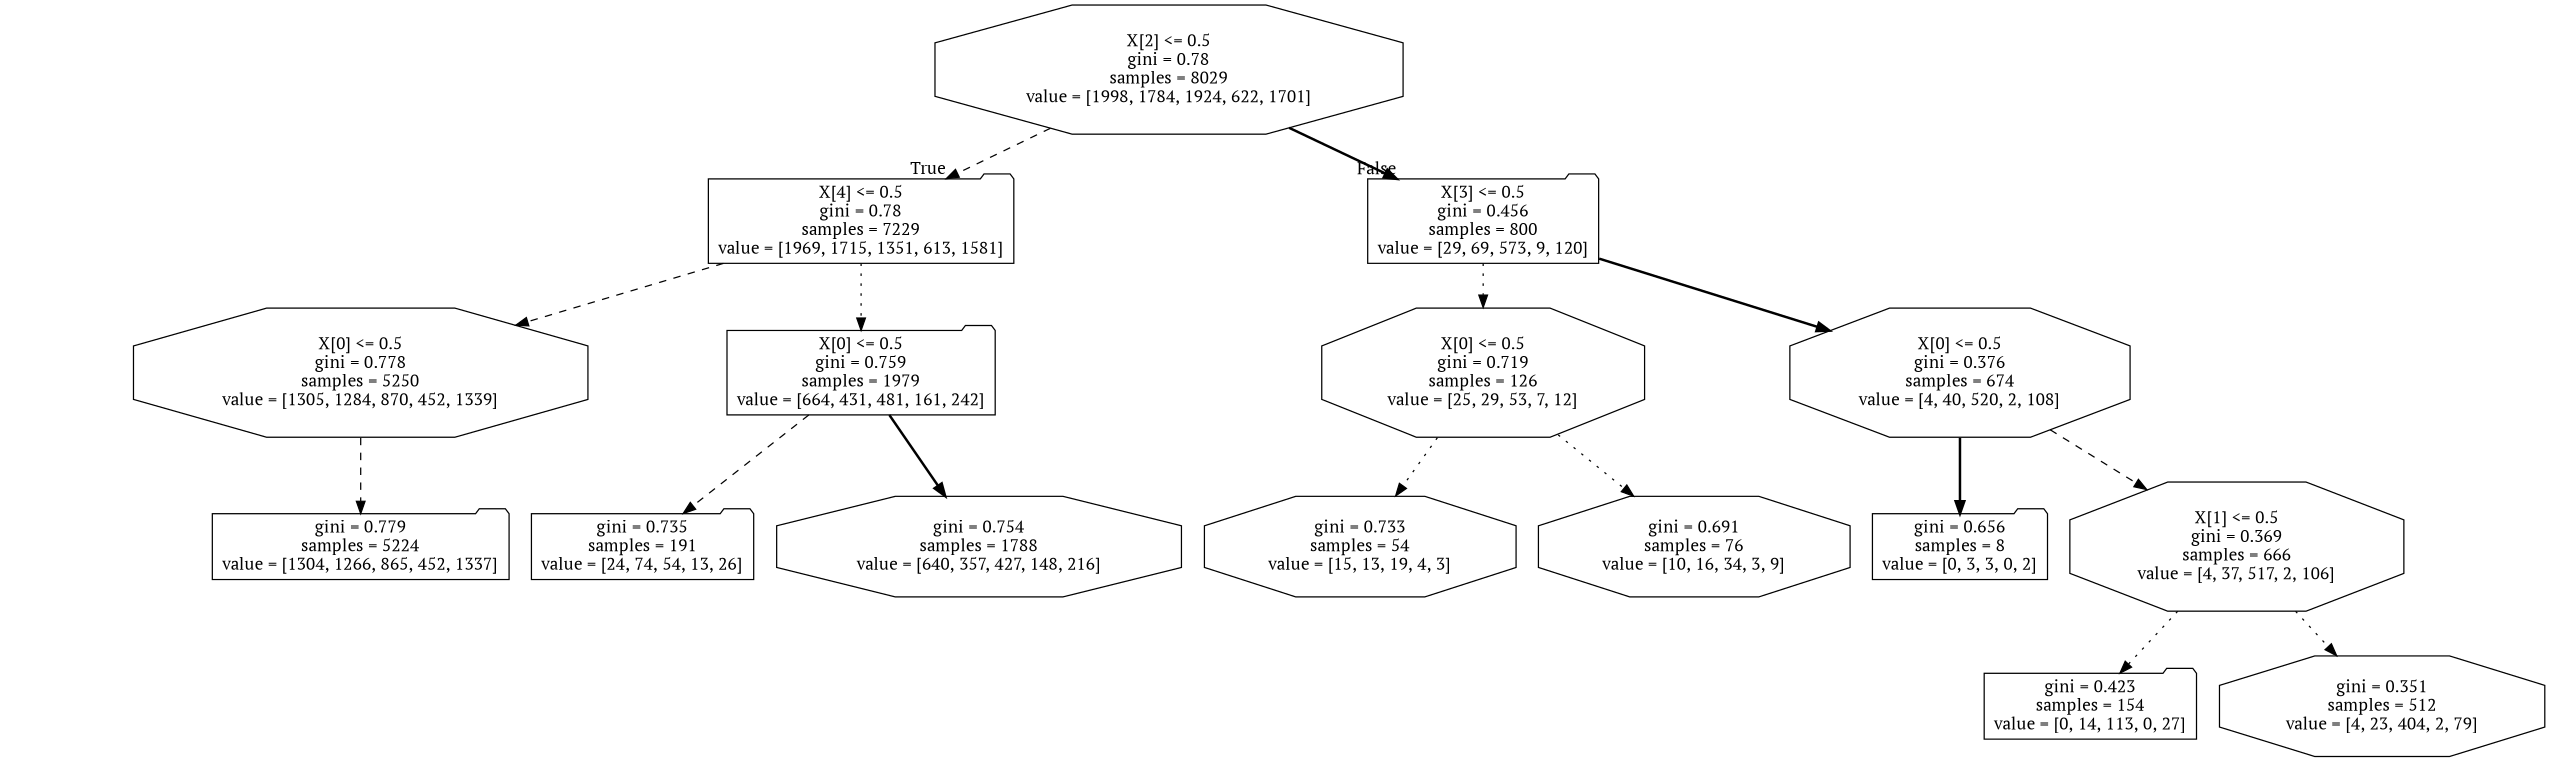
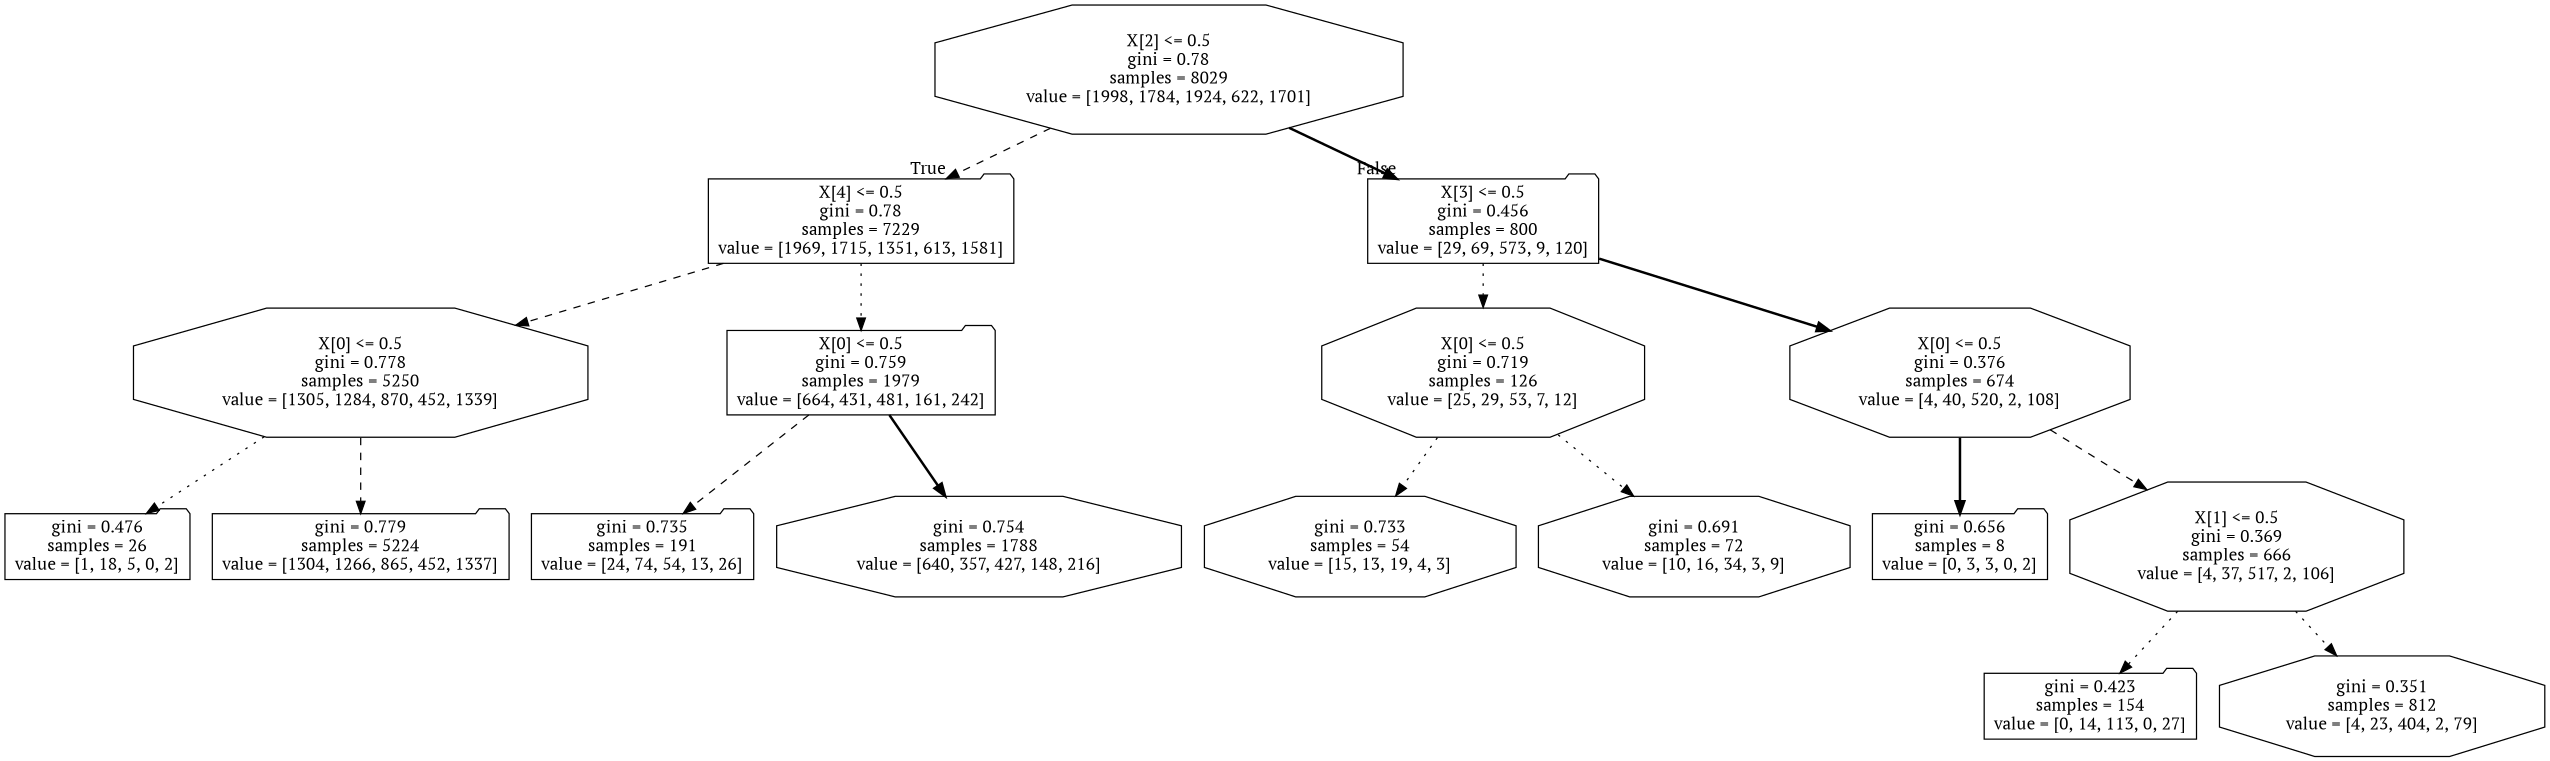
  digraph {
    fontname="PT Serif"
    node [fontname="PT Serif" shape=octagon]
    edge [fontname="PT Serif" style=dotted]
    n1 [label="X[2] <= 0.5\ngini = 0.78\nsamples = 8029\nvalue = [1998, 1784, 1924, 622, 1701]"]
    n2 [label="X[4] <= 0.5\ngini = 0.78\nsamples = 7229\nvalue = [1969, 1715, 1351, 613, 1581]" shape=folder]
    n3 [label="X[3] <= 0.5\ngini = 0.456\nsamples = 800\nvalue = [29, 69, 573, 9, 120]" shape=folder]
    n4 [label="X[0] <= 0.5\ngini = 0.778\nsamples = 5250\nvalue = [1305, 1284, 870, 452, 1339]"]
    n5 [label="X[0] <= 0.5\ngini = 0.759\nsamples = 1979\nvalue = [664, 431, 481, 161, 242]" shape=folder]
    n6 [label="X[0] <= 0.5\ngini = 0.719\nsamples = 126\nvalue = [25, 29, 53, 7, 12]"]
    n7 [label="X[0] <= 0.5\ngini = 0.376\nsamples = 674\nvalue = [4, 40, 520, 2, 108]"]
+   n8 [label="gini = 0.476\nsamples = 26\nvalue = [1, 18, 5, 0, 2]" shape=folder]
    n9 [label="gini = 0.779\nsamples = 5224\nvalue = [1304, 1266, 865, 452, 1337]" shape=folder]
    n10 [label="gini = 0.735\nsamples = 191\nvalue = [24, 74, 54, 13, 26]" shape=folder]
    n11 [label="gini = 0.754\nsamples = 1788\nvalue = [640, 357, 427, 148, 216]"]
    n12 [label="gini = 0.733\nsamples = 54\nvalue = [15, 13, 19, 4, 3]"]
-   n13 [label="gini = 0.691\nsamples = 76\nvalue = [10, 16, 34, 3, 9]"]
+   n13 [label="gini = 0.691\nsamples = 72\nvalue = [10, 16, 34, 3, 9]"]
    n14 [label="gini = 0.656\nsamples = 8\nvalue = [0, 3, 3, 0, 2]" shape=folder]
    n15 [label="X[1] <= 0.5\ngini = 0.369\nsamples = 666\nvalue = [4, 37, 517, 2, 106]"]
    n16 [label="gini = 0.423\nsamples = 154\nvalue = [0, 14, 113, 0, 27]" shape=folder]
-   n17 [label="gini = 0.351\nsamples = 512\nvalue = [4, 23, 404, 2, 79]"]
+   n17 [label="gini = 0.351\nsamples = 812\nvalue = [4, 23, 404, 2, 79]"]
    n1 -> n2 [headlabel=True labelangle=45 labeldistance=2.5 style=dashed]
    n1 -> n3 [headlabel=False labelangle=-45 labeldistance=2.5 style=bold]
    n2 -> n4 [style=dashed]
    n2 -> n5
    n3 -> n6
    n3 -> n7 [style=bold]
+   n4 -> n8
    n4 -> n9 [style=dashed]
    n5 -> n10 [style=dashed]
    n5 -> n11 [style=bold]
    n6 -> n12
    n6 -> n13
    n7 -> n14 [style=bold]
    n7 -> n15 [style=dashed]
    n15 -> n16
    n15 -> n17
  }
